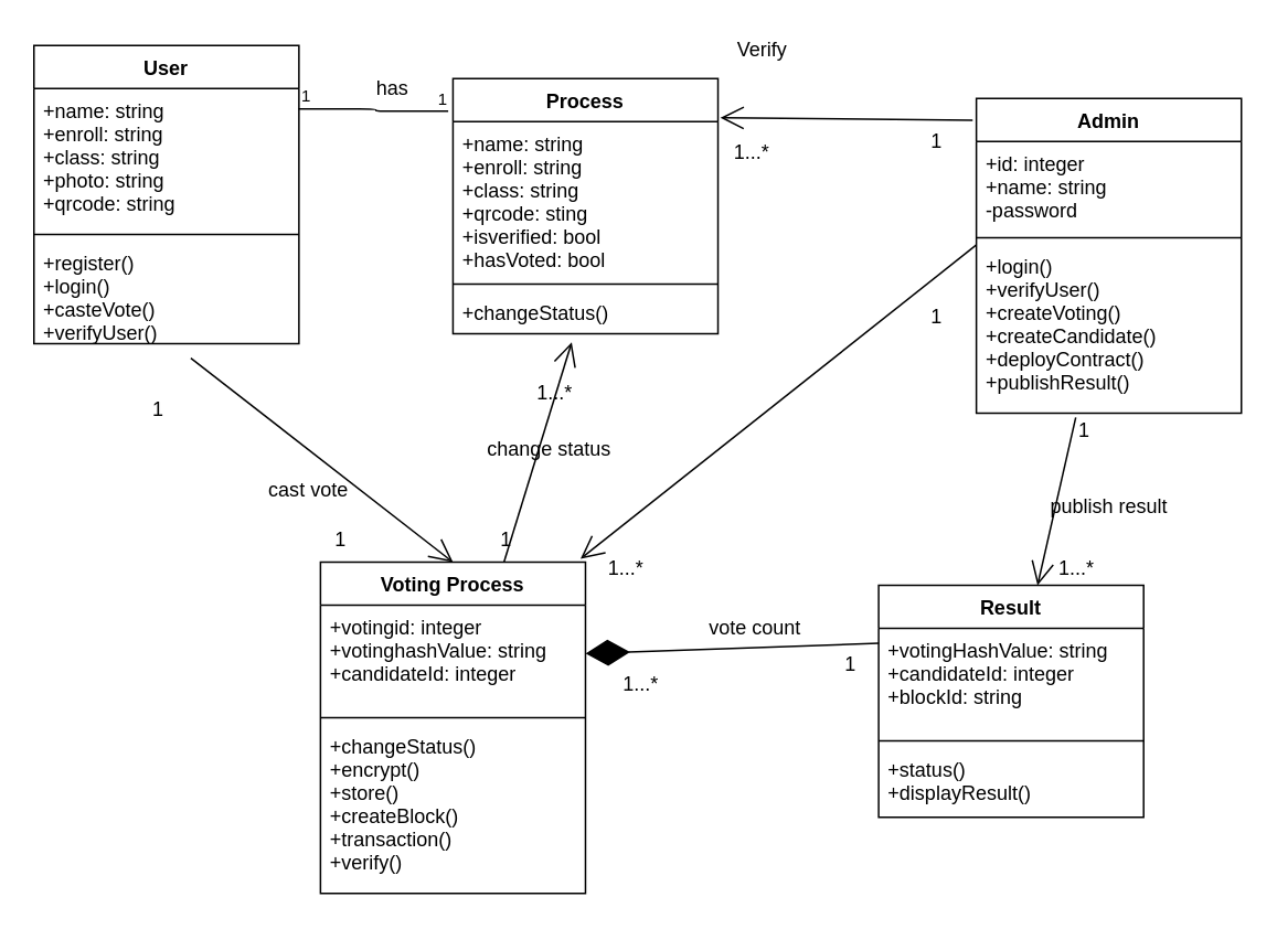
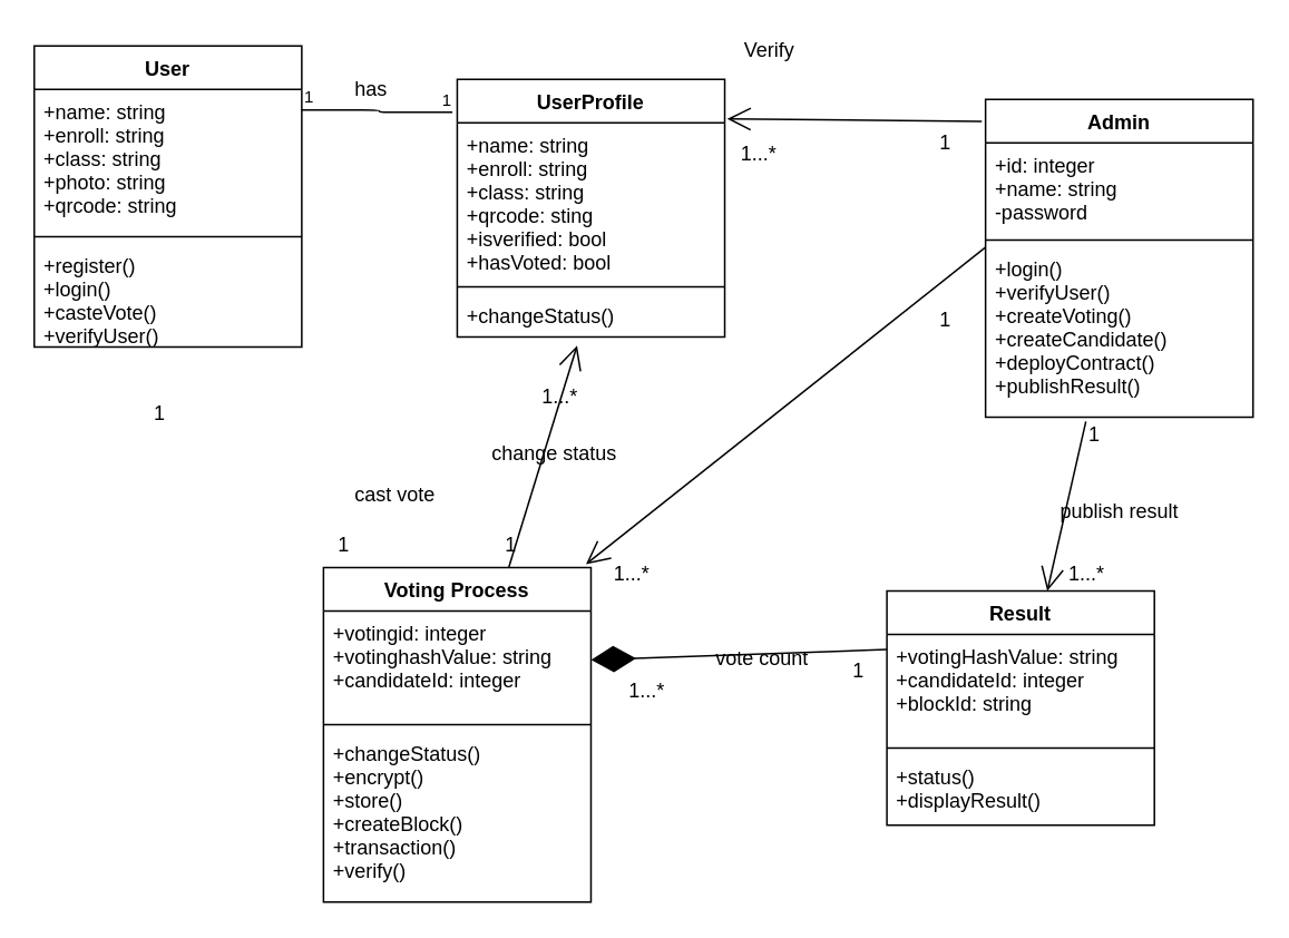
  <mxCell id="0" />
  <mxCell id="1" parent="0" />
  <mxCell id="2" value="User" style="swimlane;fontStyle=1;align=center;verticalAlign=top;childLayout=stackLayout;horizontal=1;startSize=26;horizontalStack=0;resizeParent=1;resizeParentMax=0;resizeLast=0;collapsible=1;marginBottom=0;" parent="1" vertex="1"><mxGeometry width="160" height="180" as="geometry" x="20" y="27" /></mxCell>
  <mxCell id="3" value="+name: string&#10;+enroll: string&#10;+class: string&#10;+photo: string&#10;+qrcode: string" style="text;strokeColor=none;fillColor=none;align=left;verticalAlign=top;spacingLeft=4;spacingRight=4;overflow=hidden;rotatable=0;points=[[0,0.5],[1,0.5]];portConstraint=eastwest;" parent="2" vertex="1"><mxGeometry y="26" width="160" height="84" as="geometry" /></mxCell>
  <mxCell id="4" value="" style="line;strokeWidth=1;fillColor=none;align=left;verticalAlign=middle;spacingTop=-1;spacingLeft=3;spacingRight=3;rotatable=0;labelPosition=right;points=[];portConstraint=eastwest;" parent="2" vertex="1"><mxGeometry y="110" width="160" height="8" as="geometry" /></mxCell>
  <mxCell id="5" value="+register()&#10;+login()&#10;+casteVote()&#10;+verifyUser()" style="text;strokeColor=none;fillColor=none;align=left;verticalAlign=top;spacingLeft=4;spacingRight=4;overflow=hidden;rotatable=0;points=[[0,0.5],[1,0.5]];portConstraint=eastwest;" parent="2" vertex="1"><mxGeometry y="118" width="160" height="62" as="geometry" /></mxCell>
  <mxCell id="6" value="Admin" style="swimlane;fontStyle=1;align=center;verticalAlign=top;childLayout=stackLayout;horizontal=1;startSize=26;horizontalStack=0;resizeParent=1;resizeParentMax=0;resizeLast=0;collapsible=1;marginBottom=0;" parent="1" vertex="1"><mxGeometry x="589" y="59" width="160" height="190" as="geometry" /></mxCell>
  <mxCell id="7" value="+id: integer&#10;+name: string&#10;-password" style="text;strokeColor=none;fillColor=none;align=left;verticalAlign=top;spacingLeft=4;spacingRight=4;overflow=hidden;rotatable=0;points=[[0,0.5],[1,0.5]];portConstraint=eastwest;" parent="6" vertex="1"><mxGeometry y="26" width="160" height="54" as="geometry" /></mxCell>
  <mxCell id="8" value="" style="line;strokeWidth=1;fillColor=none;align=left;verticalAlign=middle;spacingTop=-1;spacingLeft=3;spacingRight=3;rotatable=0;labelPosition=right;points=[];portConstraint=eastwest;" parent="6" vertex="1"><mxGeometry y="80" width="160" height="8" as="geometry" /></mxCell>
  <mxCell id="9" value="+login()&#10;+verifyUser()&#10;+createVoting()&#10;+createCandidate()&#10;+deployContract()&#10;+publishResult()" style="text;strokeColor=none;fillColor=none;align=left;verticalAlign=top;spacingLeft=4;spacingRight=4;overflow=hidden;rotatable=0;points=[[0,0.5],[1,0.5]];portConstraint=eastwest;" parent="6" vertex="1"><mxGeometry y="88" width="160" height="102" as="geometry" /></mxCell>
  <mxCell id="10" value="Result" style="swimlane;fontStyle=1;align=center;verticalAlign=top;childLayout=stackLayout;horizontal=1;startSize=26;horizontalStack=0;resizeParent=1;resizeParentMax=0;resizeLast=0;collapsible=1;marginBottom=0;" parent="1" vertex="1"><mxGeometry x="530" y="353" width="160" height="140" as="geometry"><mxRectangle x="450" y="339" width="70" height="26" as="alternateBounds" /></mxGeometry></mxCell>
  <mxCell id="11" value="+votingHashValue: string&#10;+candidateId: integer &#10;+blockId: string" style="text;strokeColor=none;fillColor=none;align=left;verticalAlign=top;spacingLeft=4;spacingRight=4;overflow=hidden;rotatable=0;points=[[0,0.5],[1,0.5]];portConstraint=eastwest;" parent="10" vertex="1"><mxGeometry y="26" width="160" height="64" as="geometry" /></mxCell>
  <mxCell id="12" value="" style="line;strokeWidth=1;fillColor=none;align=left;verticalAlign=middle;spacingTop=-1;spacingLeft=3;spacingRight=3;rotatable=0;labelPosition=right;points=[];portConstraint=eastwest;" parent="10" vertex="1"><mxGeometry y="90" width="160" height="8" as="geometry" /></mxCell>
  <mxCell id="13" value="+status()&#10;+displayResult()" style="text;strokeColor=none;fillColor=none;align=left;verticalAlign=top;spacingLeft=4;spacingRight=4;overflow=hidden;rotatable=0;points=[[0,0.5],[1,0.5]];portConstraint=eastwest;" parent="10" vertex="1"><mxGeometry y="98" width="160" height="42" as="geometry" /></mxCell>
  <mxCell id="14" value="Voting Process" style="swimlane;fontStyle=1;align=center;verticalAlign=top;childLayout=stackLayout;horizontal=1;startSize=26;horizontalStack=0;resizeParent=1;resizeParentMax=0;resizeLast=0;collapsible=1;marginBottom=0;" parent="1" vertex="1"><mxGeometry x="193" y="339" width="160" height="200" as="geometry" /></mxCell>
  <mxCell id="15" value="+votingid: integer&#10;+votinghashValue: string&#10;+candidateId: integer" style="text;strokeColor=none;fillColor=none;align=left;verticalAlign=top;spacingLeft=4;spacingRight=4;overflow=hidden;rotatable=0;points=[[0,0.5],[1,0.5]];portConstraint=eastwest;" parent="14" vertex="1"><mxGeometry y="26" width="160" height="64" as="geometry" /></mxCell>
  <mxCell id="16" value="" style="line;strokeWidth=1;fillColor=none;align=left;verticalAlign=middle;spacingTop=-1;spacingLeft=3;spacingRight=3;rotatable=0;labelPosition=right;points=[];portConstraint=eastwest;" parent="14" vertex="1"><mxGeometry y="90" width="160" height="8" as="geometry" /></mxCell>
  <mxCell id="17" value="+changeStatus()&#10;+encrypt()&#10;+store()&#10;+createBlock()&#10;+transaction()&#10;+verify()" style="text;strokeColor=none;fillColor=none;align=left;verticalAlign=top;spacingLeft=4;spacingRight=4;overflow=hidden;rotatable=0;points=[[0,0.5],[1,0.5]];portConstraint=eastwest;" parent="14" vertex="1"><mxGeometry y="98" width="160" height="102" as="geometry" /></mxCell>
  <mxCell id="18" value="" style="endArrow=diamondThin;endFill=1;endSize=24;html=1;exitX=0;exitY=0.25;exitDx=0;exitDy=0;" parent="1" source="10" target="15" edge="1"><mxGeometry width="160" relative="1" as="geometry"><mxPoint x="190" y="357" as="sourcePoint" /><mxPoint x="350" y="357" as="targetPoint" /></mxGeometry></mxCell>
- <mxCell id="19" value="Process" style="swimlane;fontStyle=1;align=center;verticalAlign=top;childLayout=stackLayout;horizontal=1;startSize=26;horizontalStack=0;resizeParent=1;resizeParentMax=0;resizeLast=0;collapsible=1;marginBottom=0;" parent="1" vertex="1"><mxGeometry x="273" y="47" width="160" height="154" as="geometry" /></mxCell>
+ <mxCell id="19" value="UserProfile" style="swimlane;fontStyle=1;align=center;verticalAlign=top;childLayout=stackLayout;horizontal=1;startSize=26;horizontalStack=0;resizeParent=1;resizeParentMax=0;resizeLast=0;collapsible=1;marginBottom=0;" parent="1" vertex="1"><mxGeometry x="273" y="47" width="160" height="154" as="geometry" /></mxCell>
  <mxCell id="20" value="+name: string&#10;+enroll: string&#10;+class: string&#10;+qrcode: sting&#10;+isverified: bool&#10;+hasVoted: bool" style="text;strokeColor=none;fillColor=none;align=left;verticalAlign=top;spacingLeft=4;spacingRight=4;overflow=hidden;rotatable=0;points=[[0,0.5],[1,0.5]];portConstraint=eastwest;" parent="19" vertex="1"><mxGeometry y="26" width="160" height="94" as="geometry" /></mxCell>
  <mxCell id="21" value="" style="line;strokeWidth=1;fillColor=none;align=left;verticalAlign=middle;spacingTop=-1;spacingLeft=3;spacingRight=3;rotatable=0;labelPosition=right;points=[];portConstraint=eastwest;" parent="19" vertex="1"><mxGeometry y="120" width="160" height="8" as="geometry" /></mxCell>
  <mxCell id="22" value="+changeStatus()" style="text;strokeColor=none;fillColor=none;align=left;verticalAlign=top;spacingLeft=4;spacingRight=4;overflow=hidden;rotatable=0;points=[[0,0.5],[1,0.5]];portConstraint=eastwest;" parent="19" vertex="1"><mxGeometry y="128" width="160" height="26" as="geometry" /></mxCell>
  <mxCell id="23" value="" style="endArrow=open;endFill=1;endSize=12;html=1;exitX=-0.014;exitY=0.069;exitDx=0;exitDy=0;exitPerimeter=0;entryX=1.009;entryY=-0.026;entryDx=0;entryDy=0;entryPerimeter=0;" parent="1" source="6" target="20" edge="1"><mxGeometry width="160" relative="1" as="geometry"><mxPoint x="220" y="207" as="sourcePoint" /><mxPoint x="410" y="71" as="targetPoint" /></mxGeometry></mxCell>
  <mxCell id="24" value="Verify" style="text;html=1;resizable=0;points=[];autosize=1;align=left;verticalAlign=top;spacingTop=-4;" parent="1" vertex="1"><mxGeometry x="443" y="20" width="50" height="20" as="geometry" /></mxCell>
- <mxCell id="25" value="has" style="text;html=1;resizable=0;points=[];autosize=1;align=left;verticalAlign=top;spacingTop=-4;" parent="1" vertex="1"><mxGeometry x="225" y="43" width="40" height="20" as="geometry" /></mxCell>
+ <mxCell id="25" value="has" style="text;html=1;resizable=0;points=[];autosize=1;align=left;verticalAlign=top;spacingTop=-4;" parent="1" vertex="1"><mxGeometry x="210" y="43" width="40" height="20" as="geometry" /></mxCell>
  <mxCell id="26" value="" style="endArrow=open;endFill=1;endSize=12;html=1;exitX=0.375;exitY=1.026;exitDx=0;exitDy=0;exitPerimeter=0;" parent="1" source="9" target="10" edge="1"><mxGeometry width="160" relative="1" as="geometry"><mxPoint x="640" y="277" as="sourcePoint" /><mxPoint x="800" y="277" as="targetPoint" /></mxGeometry></mxCell>
  <mxCell id="27" value="publish result" style="text;html=1;resizable=0;points=[];autosize=1;align=left;verticalAlign=top;spacingTop=-4;" parent="1" vertex="1"><mxGeometry x="632" y="296" width="90" height="20" as="geometry" /></mxCell>
  <mxCell id="28" value="1" style="text;html=1;resizable=0;points=[];autosize=1;align=left;verticalAlign=top;spacingTop=-4;" parent="1" vertex="1"><mxGeometry x="649" y="250" width="20" height="20" as="geometry" /></mxCell>
  <mxCell id="29" value="1...*" style="text;html=1;resizable=0;points=[];autosize=1;align=left;verticalAlign=top;spacingTop=-4;" parent="1" vertex="1"><mxGeometry x="637" y="333" width="40" height="20" as="geometry" /></mxCell>
- <mxCell id="30" value="" style="endArrow=open;endFill=1;endSize=12;html=1;entryX=0.5;entryY=0;entryDx=0;entryDy=0;exitX=0.592;exitY=1.141;exitDx=0;exitDy=0;exitPerimeter=0;" parent="1" source="5" target="14" edge="1"><mxGeometry width="160" relative="1" as="geometry"><mxPoint x="70" y="287" as="sourcePoint" /><mxPoint x="230" y="287" as="targetPoint" /></mxGeometry></mxCell>
- <mxCell id="31" value="cast vote" style="text;html=1;resizable=0;points=[];autosize=1;align=left;verticalAlign=top;spacingTop=-4;" parent="1" vertex="1"><mxGeometry x="160" y="286" width="60" height="20" as="geometry" /></mxCell>
+ <mxCell id="31" value="cast vote" style="text;html=1;resizable=0;points=[];autosize=1;align=left;verticalAlign=top;spacingTop=-4;" parent="1" vertex="1"><mxGeometry x="210" y="286" width="60" height="20" as="geometry" /></mxCell>
  <mxCell id="32" value="1" style="text;html=1;resizable=0;points=[];autosize=1;align=left;verticalAlign=top;spacingTop=-4;" parent="1" vertex="1"><mxGeometry x="90" y="237" width="20" height="20" as="geometry" /></mxCell>
  <mxCell id="33" value="1" style="text;html=1;resizable=0;points=[];autosize=1;align=left;verticalAlign=top;spacingTop=-4;" parent="1" vertex="1"><mxGeometry x="200" y="316" width="20" height="20" as="geometry" /></mxCell>
  <mxCell id="34" value="" style="endArrow=open;endFill=1;endSize=12;html=1;entryX=0.448;entryY=1.199;entryDx=0;entryDy=0;entryPerimeter=0;" parent="1" source="14" target="22" edge="1"><mxGeometry width="160" relative="1" as="geometry"><mxPoint x="253" y="285.5" as="sourcePoint" /><mxPoint x="413" y="285.5" as="targetPoint" /></mxGeometry></mxCell>
  <mxCell id="35" value="1" style="text;html=1;resizable=0;points=[];autosize=1;align=left;verticalAlign=top;spacingTop=-4;" parent="1" vertex="1"><mxGeometry x="300" y="315.5" width="20" height="20" as="geometry" /></mxCell>
  <mxCell id="36" value="change status" style="text;html=1;resizable=0;points=[];autosize=1;align=left;verticalAlign=top;spacingTop=-4;" parent="1" vertex="1"><mxGeometry x="292" y="261" width="90" height="20" as="geometry" /></mxCell>
  <mxCell id="37" value="1...*" style="text;html=1;resizable=0;points=[];autosize=1;align=left;verticalAlign=top;spacingTop=-4;" parent="1" vertex="1"><mxGeometry x="322" y="227" width="40" height="20" as="geometry" /></mxCell>
  <mxCell id="38" value="" style="endArrow=open;endFill=1;endSize=12;html=1;exitX=-0.001;exitY=0.005;exitDx=0;exitDy=0;exitPerimeter=0;" parent="1" source="9" edge="1"><mxGeometry width="160" relative="1" as="geometry"><mxPoint x="405" y="269.5" as="sourcePoint" /><mxPoint x="350" y="337" as="targetPoint" /></mxGeometry></mxCell>
  <mxCell id="39" value="1" style="text;html=1;resizable=0;points=[];autosize=1;align=left;verticalAlign=top;spacingTop=-4;" parent="1" vertex="1"><mxGeometry x="560" y="181" width="20" height="20" as="geometry" /></mxCell>
  <mxCell id="40" value="1...*" style="text;html=1;resizable=0;points=[];autosize=1;align=left;verticalAlign=top;spacingTop=-4;" parent="1" vertex="1"><mxGeometry x="365" y="333" width="40" height="20" as="geometry" /></mxCell>
  <mxCell id="41" value="1" style="text;html=1;resizable=0;points=[];autosize=1;align=left;verticalAlign=top;spacingTop=-4;" parent="1" vertex="1"><mxGeometry x="560" y="75" width="20" height="20" as="geometry" /></mxCell>
  <mxCell id="42" value="1...*" style="text;html=1;resizable=0;points=[];autosize=1;align=left;verticalAlign=top;spacingTop=-4;" parent="1" vertex="1"><mxGeometry x="441" y="82" width="40" height="20" as="geometry" /></mxCell>
- <mxCell id="43" value="vote count" style="text;html=1;resizable=0;points=[];autosize=1;align=left;verticalAlign=top;spacingTop=-4;" parent="1" vertex="1"><mxGeometry x="426" y="369" width="70" height="20" as="geometry" /></mxCell>
+ <mxCell id="43" value="vote count" style="text;html=1;resizable=0;points=[];autosize=1;align=left;verticalAlign=top;spacingTop=-4;" parent="1" vertex="1"><mxGeometry x="426" y="384" width="70" height="20" as="geometry" /></mxCell>
  <mxCell id="44" value="1...*" style="text;html=1;resizable=0;points=[];autosize=1;align=left;verticalAlign=top;spacingTop=-4;" parent="1" vertex="1"><mxGeometry x="374" y="403" width="40" height="20" as="geometry" /></mxCell>
  <mxCell id="45" value="1" style="text;html=1;resizable=0;points=[];autosize=1;align=left;verticalAlign=top;spacingTop=-4;" parent="1" vertex="1"><mxGeometry x="508" y="391" width="20" height="20" as="geometry" /></mxCell>
  <mxCell id="46" value="" style="endArrow=none;html=1;edgeStyle=orthogonalEdgeStyle;entryX=-0.018;entryY=0.127;entryDx=0;entryDy=0;entryPerimeter=0;exitX=0.998;exitY=0.146;exitDx=0;exitDy=0;exitPerimeter=0;" parent="1" source="3" target="19" edge="1"><mxGeometry relative="1" as="geometry"><mxPoint x="170" y="67" as="sourcePoint" /><mxPoint x="330" y="67" as="targetPoint" /></mxGeometry></mxCell>
  <mxCell id="47" value="1" style="resizable=0;html=1;align=left;verticalAlign=bottom;labelBackgroundColor=#ffffff;fontSize=10;" parent="46" connectable="0" vertex="1"><mxGeometry x="-1" relative="1" as="geometry" /></mxCell>
  <mxCell id="48" value="1" style="resizable=0;html=1;align=right;verticalAlign=bottom;labelBackgroundColor=#ffffff;fontSize=10;" parent="46" connectable="0" vertex="1"><mxGeometry x="1" relative="1" as="geometry" /></mxCell>
